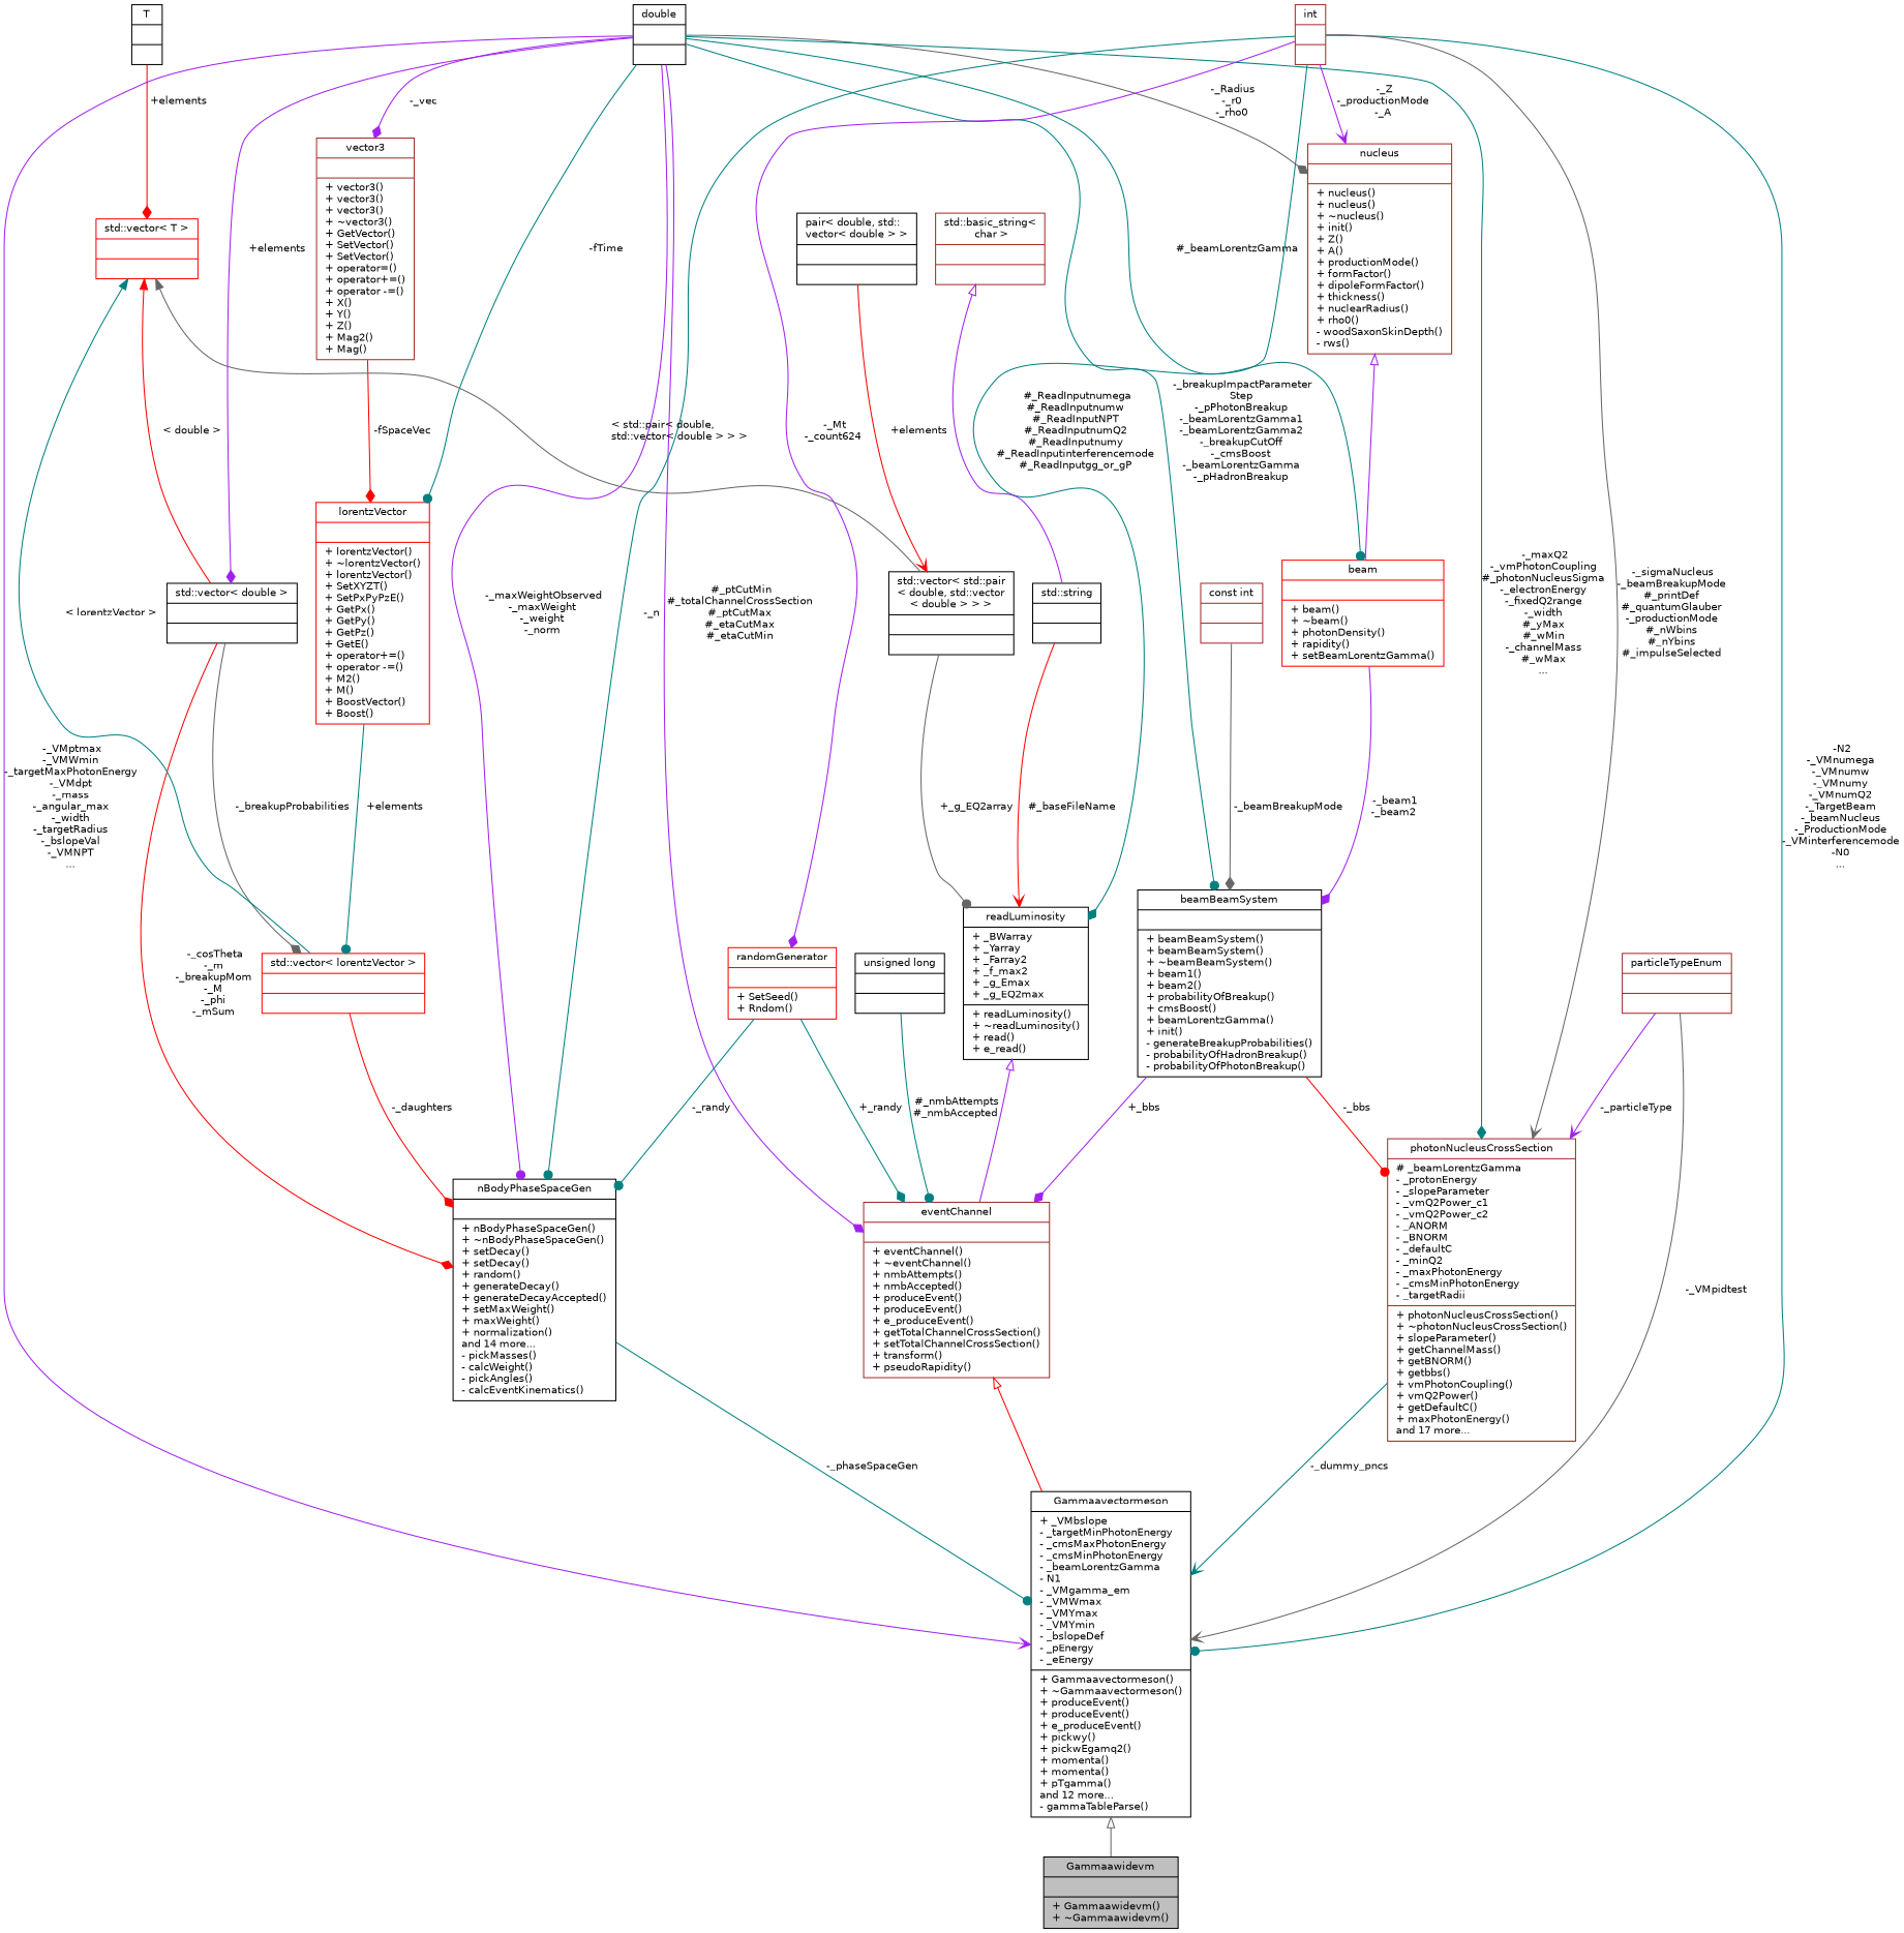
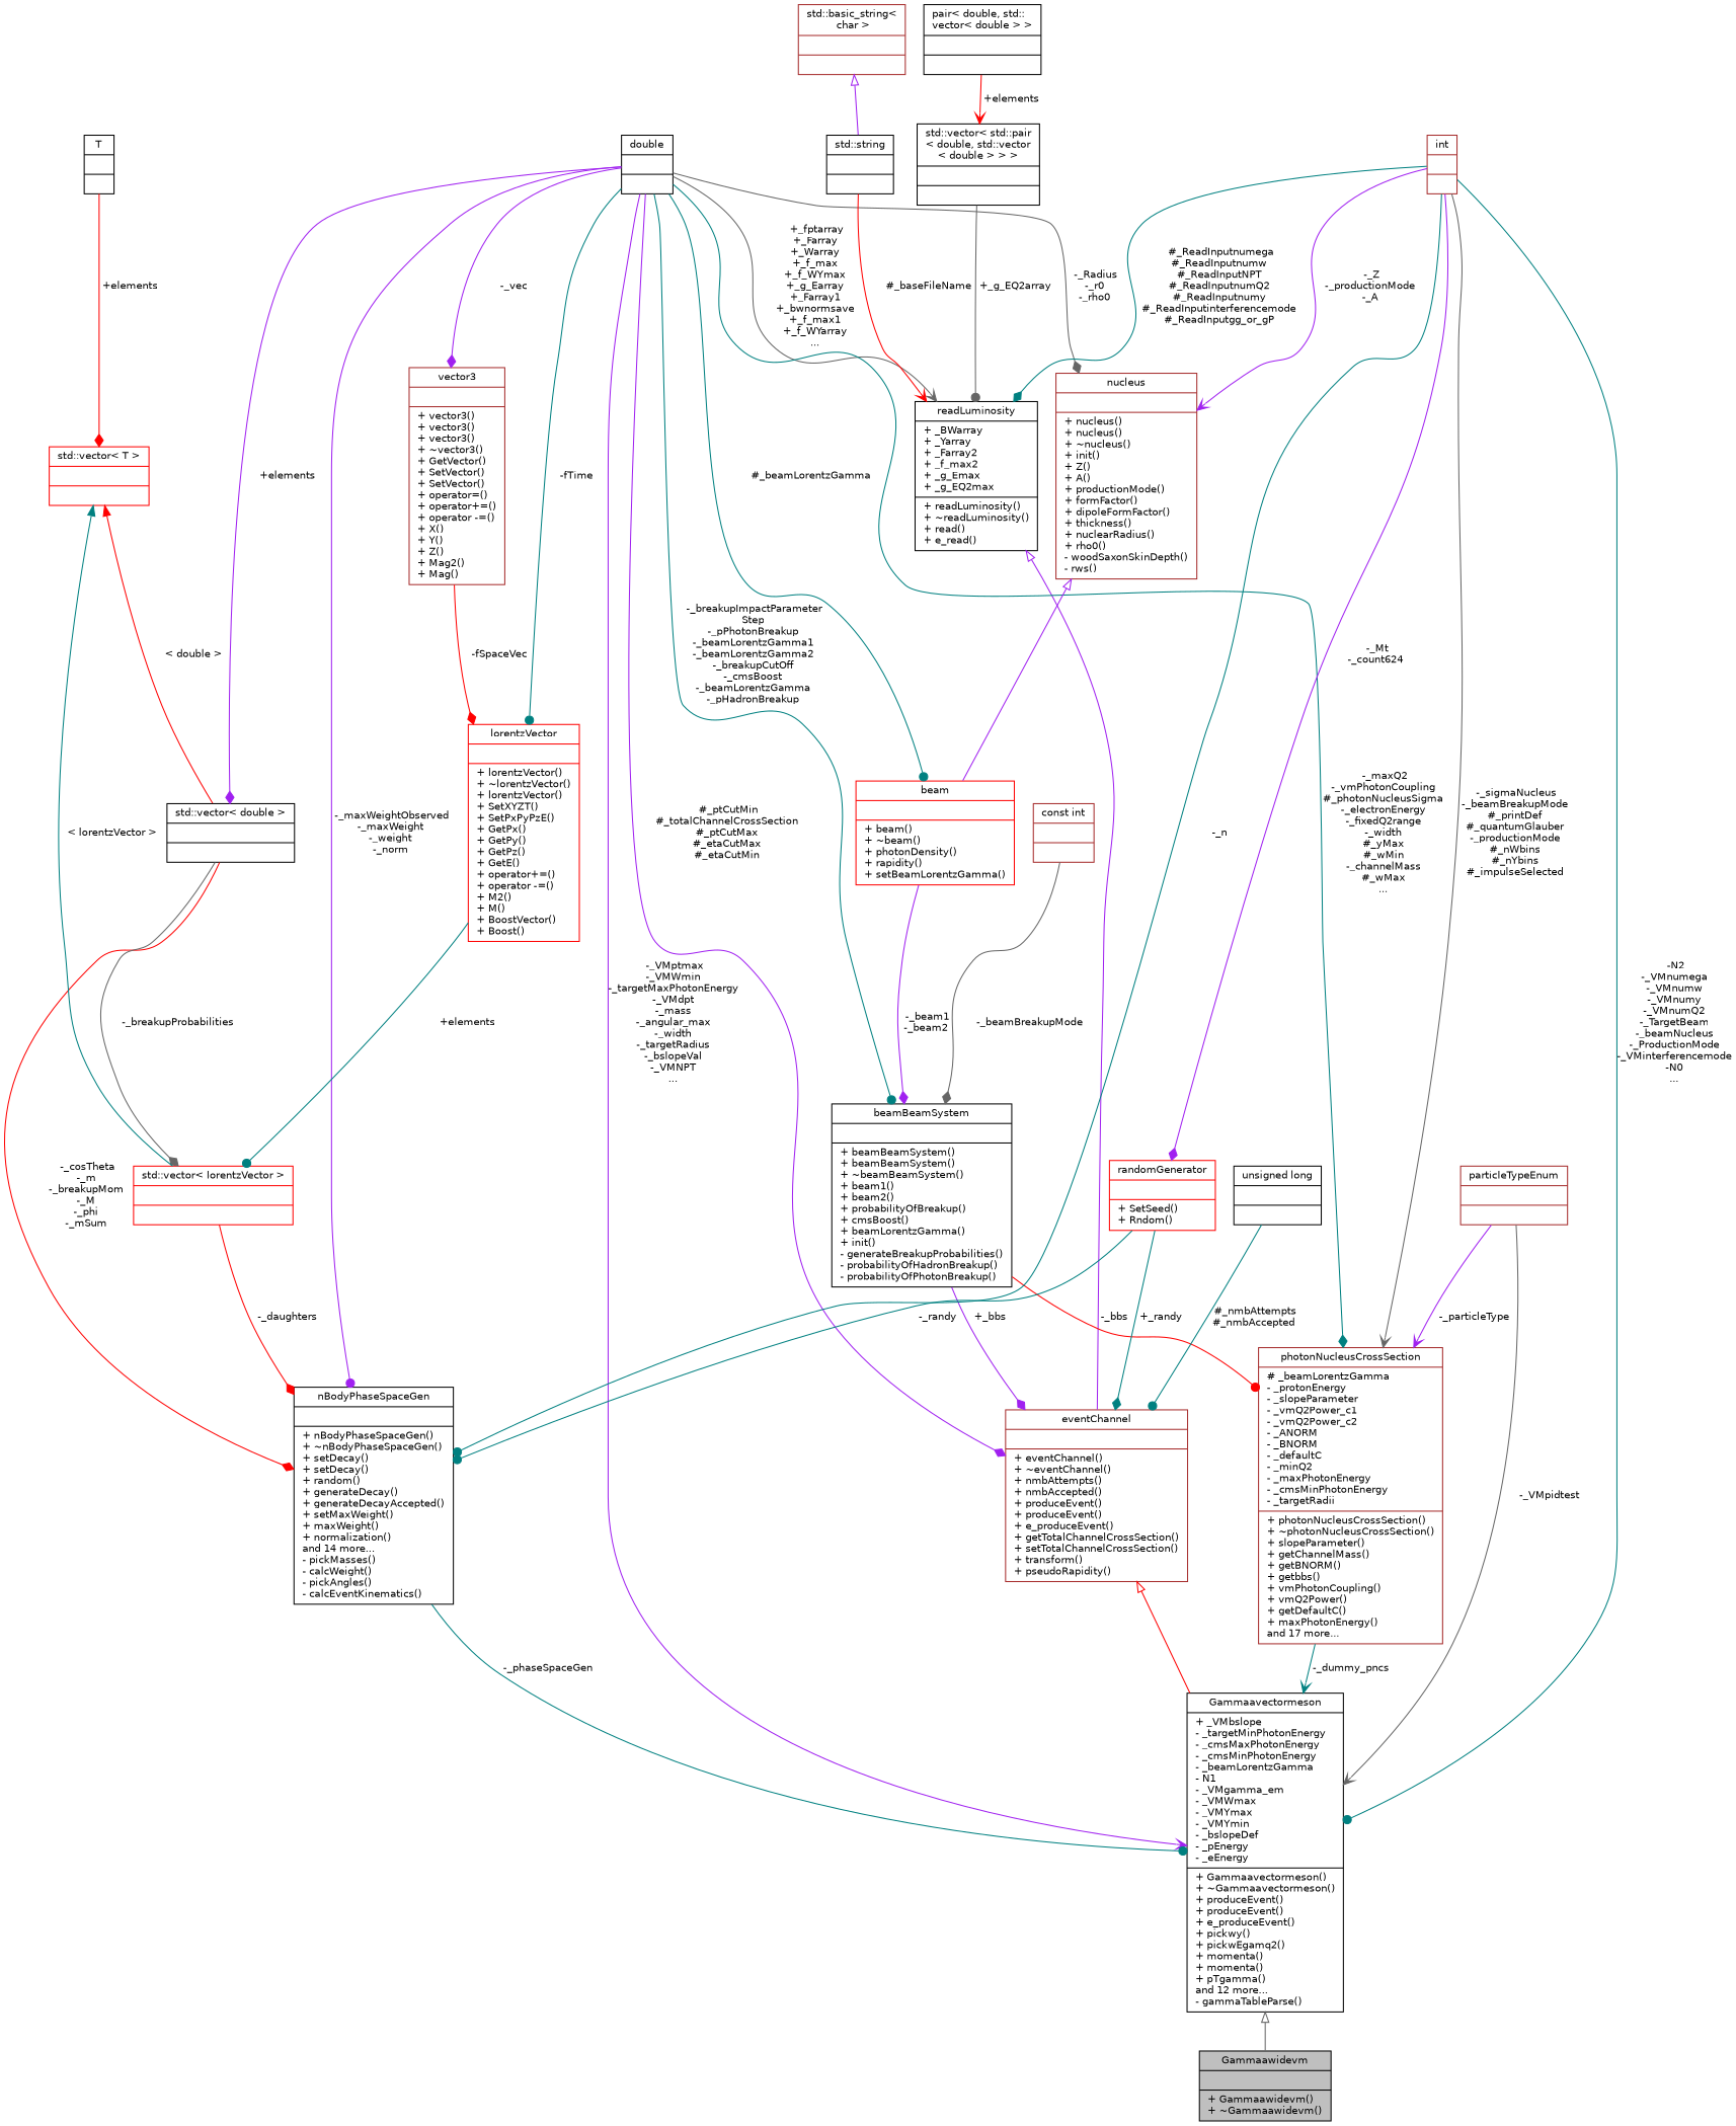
  digraph {
    node [color=black fontname=Helvetica fontsize=10 shape=record]
    edge [color=teal fontname=Helvetica fontsize=10 labelfontname=Helvetica labelfontsize=10 style=solid arrowhead=diamond]
    n1 [fillcolor=grey75 fontcolor=black height=0.2 label="{Gammaawidevm\n||+ Gammaawidevm()\l+ ~Gammaawidevm()\l}" style=filled width=0.4]
    n2 [height=0.2 label="{Gammaavectormeson\n|+ _VMbslope\l- _targetMinPhotonEnergy\l- _cmsMaxPhotonEnergy\l- _cmsMinPhotonEnergy\l- _beamLorentzGamma\l- N1\l- _VMgamma_em\l- _VMWmax\l- _VMYmax\l- _VMYmin\l- _bslopeDef\l- _pEnergy\l- _eEnergy\l|+ Gammaavectormeson()\l+ ~Gammaavectormeson()\l+ produceEvent()\l+ produceEvent()\l+ e_produceEvent()\l+ pickwy()\l+ pickwEgamq2()\l+ momenta()\l+ momenta()\l+ pTgamma()\land 12 more...\l- gammaTableParse()\l}" width=0.4]
    n3 [color=brown height=0.2 label="{eventChannel\n||+ eventChannel()\l+ ~eventChannel()\l+ nmbAttempts()\l+ nmbAccepted()\l+ produceEvent()\l+ produceEvent()\l+ e_produceEvent()\l+ getTotalChannelCrossSection()\l+ setTotalChannelCrossSection()\l+ transform()\l+ pseudoRapidity()\l}" width=0.4]
    n4 [height=0.2 label="{readLuminosity\n|+ _BWarray\l+ _Yarray\l+ _Farray2\l+ _f_max2\l+ _g_Emax\l+ _g_EQ2max\l|+ readLuminosity()\l+ ~readLuminosity()\l+ read()\l+ e_read()\l}" width=0.4]
    n5 [height=0.2 label="{double\n||}" width=0.4]
    n6 [height=0.2 label="{beamBeamSystem\n||+ beamBeamSystem()\l+ beamBeamSystem()\l+ ~beamBeamSystem()\l+ beam1()\l+ beam2()\l+ probabilityOfBreakup()\l+ cmsBoost()\l+ beamLorentzGamma()\l+ init()\l- generateBreakupProbabilities()\l- probabilityOfHadronBreakup()\l- probabilityOfPhotonBreakup()\l}" width=0.4]
    n7 [color=red height=0.2 label="{beam\n||+ beam()\l+ ~beam()\l+ photonDensity()\l+ rapidity()\l+ setBeamLorentzGamma()\l}" width=0.4]
    n8 [color=brown height=0.2 label="{nucleus\n||+ nucleus()\l+ nucleus()\l+ ~nucleus()\l+ init()\l+ Z()\l+ A()\l+ productionMode()\l+ formFactor()\l+ dipoleFormFactor()\l+ thickness()\l+ nuclearRadius()\l+ rho0()\l- woodSaxonSkinDepth()\l- rws()\l}" width=0.4]
    n9 [height=0.2 label="{std::vector\< double \>\n||}" width=0.4]
    n10 [height=0.2 label="{nBodyPhaseSpaceGen\n||+ nBodyPhaseSpaceGen()\l+ ~nBodyPhaseSpaceGen()\l+ setDecay()\l+ setDecay()\l+ random()\l+ generateDecay()\l+ generateDecayAccepted()\l+ setMaxWeight()\l+ maxWeight()\l+ normalization()\land 14 more...\l- pickMasses()\l- calcWeight()\l- pickAngles()\l- calcEventKinematics()\l}" width=0.4]
    n11 [color=red height=0.2 label="{lorentzVector\n||+ lorentzVector()\l+ ~lorentzVector()\l+ lorentzVector()\l+ SetXYZT()\l+ SetPxPyPzE()\l+ GetPx()\l+ GetPy()\l+ GetPz()\l+ GetE()\l+ operator+=()\l+ operator -=()\l+ M2()\l+ M()\l+ BoostVector()\l+ Boost()\l}" width=0.4]
    n12 [color=brown height=0.2 label="{vector3\n||+ vector3()\l+ vector3()\l+ vector3()\l+ ~vector3()\l+ GetVector()\l+ SetVector()\l+ SetVector()\l+ operator=()\l+ operator+=()\l+ operator -=()\l+ X()\l+ Y()\l+ Z()\l+ Mag2()\l+ Mag()\l}" width=0.4]
    n13 [color=brown height=0.2 label="{photonNucleusCrossSection\n|# _beamLorentzGamma\l- _protonEnergy\l- _slopeParameter\l- _vmQ2Power_c1\l- _vmQ2Power_c2\l- _ANORM\l- _BNORM\l- _defaultC\l- _minQ2\l- _maxPhotonEnergy\l- _cmsMinPhotonEnergy\l- _targetRadii\l|+ photonNucleusCrossSection()\l+ ~photonNucleusCrossSection()\l+ slopeParameter()\l+ getChannelMass()\l+ getBNORM()\l+ getbbs()\l+ vmPhotonCoupling()\l+ vmQ2Power()\l+ getDefaultC()\l+ maxPhotonEnergy()\land 17 more...\l}" width=0.4]
    n14 [color=red height=0.2 label="{std::vector\< lorentzVector \>\n||}" width=0.4]
    n15 [color=brown height=0.2 label="{int\n||}" width=0.4]
    n16 [color=red height=0.2 label="{randomGenerator\n||+ SetSeed()\l+ Rndom()\l}" width=0.4]
    n17 [height=0.2 label="{std::string\n||}" width=0.4]
    n18 [color=brown height=0.2 label="{std::basic_string\<\l char \>\n||}" width=0.4]
    n19 [height=0.2 label="{std::vector\< std::pair\l\< double, std::vector\l\< double \> \> \>\n||}" width=0.4]
    n20 [height=0.2 label="{pair\< double, std::\lvector\< double \> \>\n||}" width=0.4]
    n21 [color=red height=0.2 label="{std::vector\< T \>\n||}" width=0.4]
    n22 [height=0.2 label="{T\n||}" width=0.4]
    n23 [height=0.2 label="{unsigned long\n||}" width=0.4]
    n24 [color=brown height=0.2 label="{const int\n||}" width=0.4]
    n25 [color=brown height=0.2 label="{particleTypeEnum\n||}" width=0.4]
    n2 -> n1 [arrowtail=onormal color=gray40 dir=back arrowhead=""]
    n3 -> n2 [arrowtail=onormal color=red dir=back arrowhead=""]
    n4 -> n3 [arrowtail=onormal color=purple dir=back arrowhead=""]
    n5 -> n2 [arrowhead=vee color=purple label=" -_VMptmax\n-_VMWmin\n-_targetMaxPhotonEnergy\n-_VMdpt\n-_mass\n-_angular_max\n-_width\n-_targetRadius\n-_bslopeVal\n-_VMNPT\n..."]
    n5 -> n3 [color=purple label=" #_ptCutMin\n#_totalChannelCrossSection\n#_ptCutMax\n#_etaCutMax\n#_etaCutMin"]
+   n5 -> n4 [arrowhead=vee color=gray40 label=" +_fptarray\n+_Farray\n+_Warray\n+_f_max\n+_f_WYmax\n+_g_Earray\n+_Farray1\n+_bwnormsave\n+_f_max1\n+_f_WYarray\n..."]
    n5 -> n6 [arrowhead=dot label=" -_breakupImpactParameter\lStep\n-_pPhotonBreakup\n-_beamLorentzGamma1\n-_beamLorentzGamma2\n-_breakupCutOff\n-_cmsBoost\n-_beamLorentzGamma\n-_pHadronBreakup"]
    n5 -> n7 [arrowhead=dot label=" #_beamLorentzGamma"]
    n5 -> n8 [color=gray40 label=" -_Radius\n-_r0\n-_rho0"]
    n5 -> n9 [color=purple label=" +elements"]
    n5 -> n10 [arrowhead=dot color=purple label=" -_maxWeightObserved\n-_maxWeight\n-_weight\n-_norm"]
    n5 -> n11 [arrowhead=dot label=" -fTime"]
    n5 -> n12 [color=purple label=" -_vec"]
    n5 -> n13 [label=" -_maxQ2\n-_vmPhotonCoupling\n#_photonNucleusSigma\n-_electronEnergy\n-_fixedQ2range\n-_width\n#_yMax\n#_wMin\n-_channelMass\n#_wMax\n..."]
    n6 -> n3 [color=purple label=" +_bbs"]
    n6 -> n13 [arrowhead=dot color=red label=" -_bbs"]
    n7 -> n6 [color=purple label=" -_beam1\n-_beam2"]
    n8 -> n7 [arrowtail=onormal color=purple dir=back arrowhead=""]
    n9 -> n10 [color=red label=" -_cosTheta\n-_m\n-_breakupMom\n-_M\n-_phi\n-_mSum"]
    n9 -> n14 [color=gray40 label=" -_breakupProbabilities"]
    n10 -> n2 [arrowhead=dot label=" -_phaseSpaceGen"]
    n11 -> n14 [arrowhead=dot label=" +elements"]
    n12 -> n11 [color=red label=" -fSpaceVec"]
    n13 -> n2 [arrowhead=vee label=" -_dummy_pncs"]
    n14 -> n10 [color=red label=" -_daughters"]
    n15 -> n2 [arrowhead=dot label=" -N2\n-_VMnumega\n-_VMnumw\n-_VMnumy\n-_VMnumQ2\n-_TargetBeam\n-_beamNucleus\n-_ProductionMode\n-_VMinterferencemode\n-N0\n..."]
    n15 -> n4 [label=" #_ReadInputnumega\n#_ReadInputnumw\n#_ReadInputNPT\n#_ReadInputnumQ2\n#_ReadInputnumy\n#_ReadInputinterferencemode\n#_ReadInputgg_or_gP"]
    n15 -> n8 [arrowhead=vee color=purple label=" -_Z\n-_productionMode\n-_A"]
    n15 -> n10 [arrowhead=dot label=" -_n"]
    n15 -> n13 [arrowhead=vee color=gray40 label=" -_sigmaNucleus\n-_beamBreakupMode\n#_printDef\n#_quantumGlauber\n-_productionMode\n#_nWbins\n#_nYbins\n#_impulseSelected"]
    n15 -> n16 [color=purple label=" -_Mt\n-_count624"]
    n16 -> n3 [label=" +_randy"]
    n16 -> n10 [arrowhead=dot label=" -_randy"]
    n17 -> n4 [arrowhead=vee color=red label=" #_baseFileName"]
    n18 -> n17 [arrowtail=onormal color=purple dir=back arrowhead=""]
    n19 -> n4 [arrowhead=dot color=gray40 label=" +_g_EQ2array"]
    n20 -> n19 [arrowhead=vee color=red label=" +elements"]
    n21 -> n9 [color=red dir=back label=" \< double \>" arrowhead=""]
    n21 -> n14 [dir=back label=" \< lorentzVector \>" arrowhead=""]
-   n21 -> n19 [color=gray40 dir=back label=" \< std::pair\< double,\l std::vector\< double \> \> \>" arrowhead=""]
    n22 -> n21 [color=red label=" +elements"]
    n23 -> n3 [arrowhead=dot label=" #_nmbAttempts\n#_nmbAccepted"]
    n24 -> n6 [color=gray40 label=" -_beamBreakupMode"]
    n25 -> n2 [arrowhead=vee color=gray40 label=" -_VMpidtest"]
    n25 -> n13 [arrowhead=vee color=purple label=" -_particleType"]
  }
